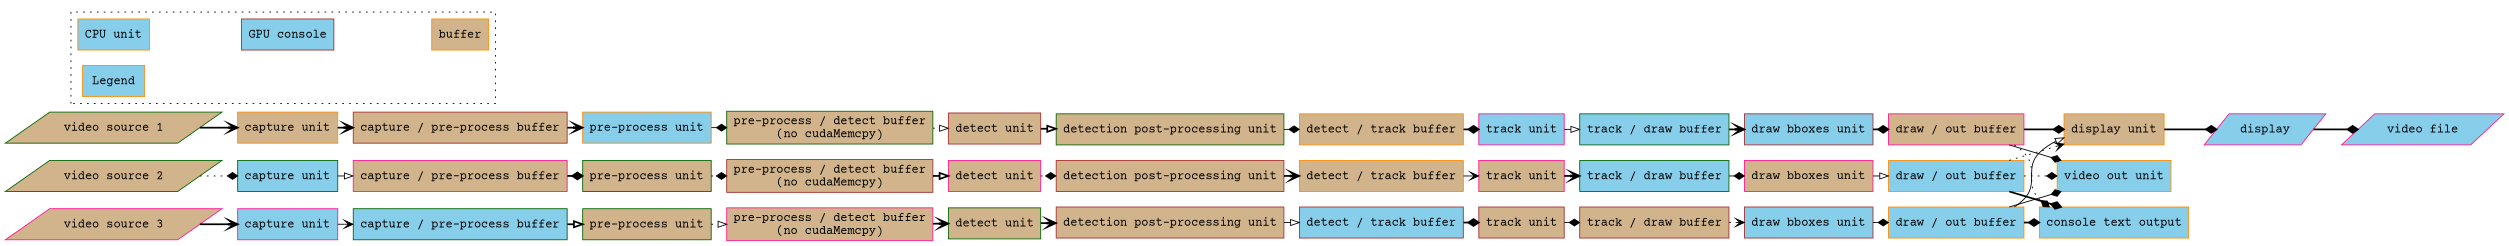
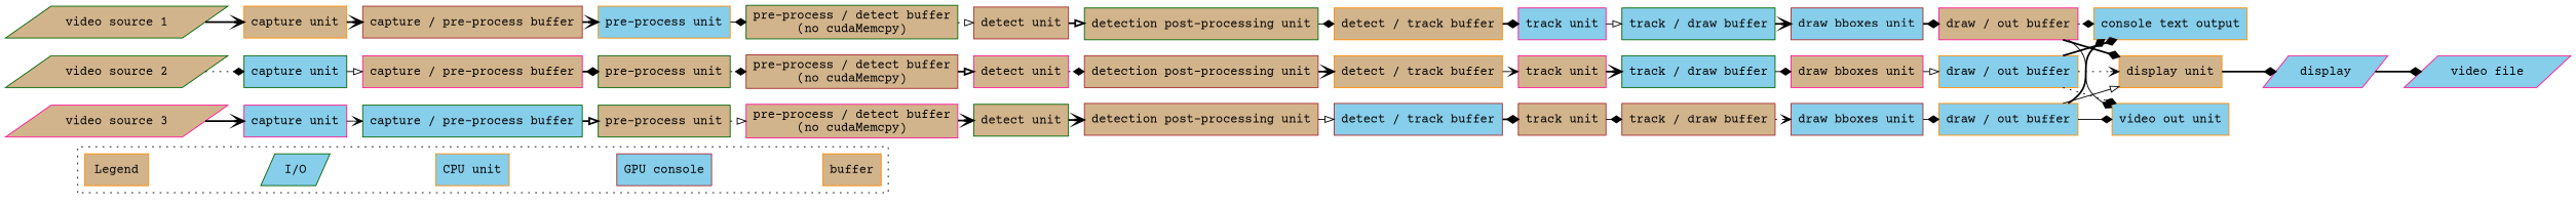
  digraph {
    fontname="Courier Prime"
    rankdir=LR
    node [color=darkgreen fillcolor=tan fontname="Courier Prime" shape=box style=filled]
    edge [fontname="Courier Prime" style=bold arrowhead=diamond]
+   n1 [fillcolor=skyblue label="I/O" shape=parallelogram]
    n2 [label="video source 1" shape=parallelogram]
    n3 [label="video source 2" shape=parallelogram]
    n4 [color=deeppink label="video source 3" shape=parallelogram]
    n5 [color=deeppink fillcolor=skyblue label=display shape=parallelogram]
    n6 [color=deeppink fillcolor=skyblue label="video file" shape=parallelogram]
    n7 [color=darkorange fillcolor=skyblue label="CPU unit"]
    n8 [color=darkorange label="capture unit"]
    n9 [fillcolor=skyblue label="capture unit"]
    n10 [color=deeppink fillcolor=skyblue label="capture unit"]
    n11 [label="detection post-processing unit"]
    n12 [color=brown label="detection post-processing unit"]
    n13 [color=brown label="detection post-processing unit"]
    n14 [color=brown fillcolor=skyblue label="draw bboxes unit"]
    n15 [color=deeppink label="draw bboxes unit"]
    n16 [color=brown fillcolor=skyblue label="draw bboxes unit"]
    n17 [color=darkorange label="display unit"]
    n18 [color=darkorange fillcolor=skyblue label="video out unit"]
    n19 [color=darkorange fillcolor=skyblue label="console text output"]
    n20 [color=brown fillcolor=skyblue label="GPU console"]
    n21 [color=darkorange fillcolor=skyblue label="pre-process unit"]
    n22 [label="pre-process unit"]
    n23 [label="pre-process unit"]
    n24 [color=brown label="detect unit"]
    n25 [color=deeppink label="detect unit"]
    n26 [label="detect unit"]
    n27 [color=deeppink fillcolor=skyblue label="track unit"]
    n28 [color=deeppink label="track unit"]
    n29 [color=brown label="track unit"]
    n30 [color=darkorange label=buffer]
    n31 [color=brown label="capture / pre-process buffer"]
    n32 [color=deeppink label="capture / pre-process buffer"]
    n33 [fillcolor=skyblue label="capture / pre-process buffer"]
    n34 [label="pre-process / detect buffer\n(no cudaMemcpy)"]
    n35 [color=brown label="pre-process / detect buffer\n(no cudaMemcpy)"]
    n36 [color=deeppink label="pre-process / detect buffer\n(no cudaMemcpy)"]
    n37 [color=darkorange label="detect / track buffer"]
    n38 [color=darkorange label="detect / track buffer"]
    n39 [color=brown fillcolor=skyblue label="detect / track buffer"]
    n40 [fillcolor=skyblue label="track / draw buffer"]
    n41 [fillcolor=skyblue label="track / draw buffer"]
    n42 [color=brown label="track / draw buffer"]
    n43 [color=deeppink label="draw / out buffer"]
    n44 [color=darkorange fillcolor=skyblue label="draw / out buffer"]
    n45 [color=darkorange fillcolor=skyblue label="draw / out buffer"]
-   Legend [color=darkorange fillcolor=skyblue height=0.5 margin="0,0" width=1]
+   Legend [color=darkorange height=0.5 margin="0,0" width=1]
    subgraph sub_1 {
+     n1
      n2
      n3
      n4
      n5
      n6
    }
    subgraph sub_2 {
      n7
      n8
      n9
      n10
      n11
      n12
      n13
      n14
      n15
      n16
      n17
      n18
      n19
    }
    subgraph sub_3 {
      n20
      n21
      n22
      n23
      n24
      n25
      n26
      n27
      n28
      n29
    }
    subgraph sub_4 {
      n30
      n31
      n32
      n33
      n34
      n35
      n36
      n37
      n38
      n39
      n40
      n41
      n42
      n43
      n44
      n45
    }
    subgraph cluster_5 {
      mindist=0
      nodesep=0
      ranksep=0
      style=dotted
+     n1
      n7
      n20
      n30
      Legend
    }
+   n1 -> n7 [style=invis arrowhead=""]
    n2 -> n8 [arrowhead=vee]
    n3 -> n9 [style=dotted]
    n4 -> n10 [arrowhead=vee]
    n5 -> n6
    n7 -> n20 [style=invis arrowhead=""]
    n8 -> n31 [arrowhead=vee]
    n9 -> n32 [arrowhead=onormal style=solid]
    n10 -> n33 [arrowhead=vee style=solid]
    n11 -> n37 [style=solid]
    n12 -> n38 [arrowhead=vee]
    n13 -> n39 [arrowhead=onormal style=solid]
    n14 -> n43
    n15 -> n44 [arrowhead=onormal style=solid]
    n16 -> n45 [style=solid]
    n17 -> n5
    n20 -> n30 [style=invis arrowhead=""]
    n21 -> n34 [style=solid]
    n22 -> n35 [style=dotted]
    n23 -> n36 [arrowhead=onormal style=dotted]
    n24 -> n11 [arrowhead=onormal]
    n25 -> n12 [style=dotted]
    n26 -> n13 [arrowhead=vee]
    n27 -> n40 [arrowhead=onormal style=solid]
    n28 -> n41 [arrowhead=vee]
    n29 -> n42 [style=solid]
    n31 -> n21 [arrowhead=vee]
    n32 -> n22
    n33 -> n23 [arrowhead=onormal]
    n34 -> n24 [arrowhead=onormal style=dotted]
    n35 -> n25 [arrowhead=onormal]
    n36 -> n26 [arrowhead=vee]
    n37 -> n27
    n38 -> n28 [arrowhead=vee style=solid]
    n39 -> n29
    n40 -> n14 [arrowhead=vee]
    n41 -> n15 [style=solid]
    n42 -> n16 [arrowhead=vee style=dotted]
    n43 -> n17
    n43 -> n18 [style=solid]
    n43 -> n19 [style=dotted]
    n44 -> n17 [arrowhead=vee style=dotted]
    n44 -> n18 [style=dotted]
    n44 -> n19
    n45 -> n17 [arrowhead=onormal style=solid]
    n45 -> n18 [style=solid]
    n45 -> n19
+   Legend -> n1 [style=invis arrowhead=""]
  }
